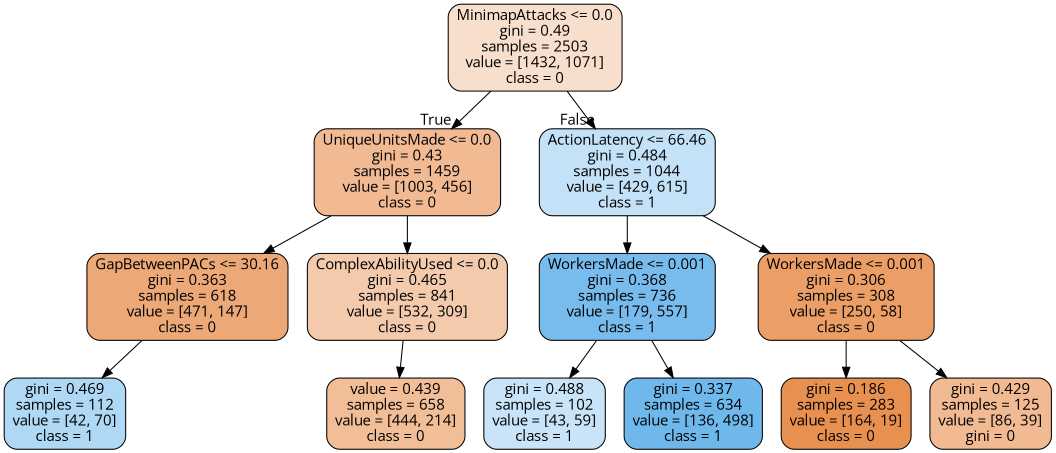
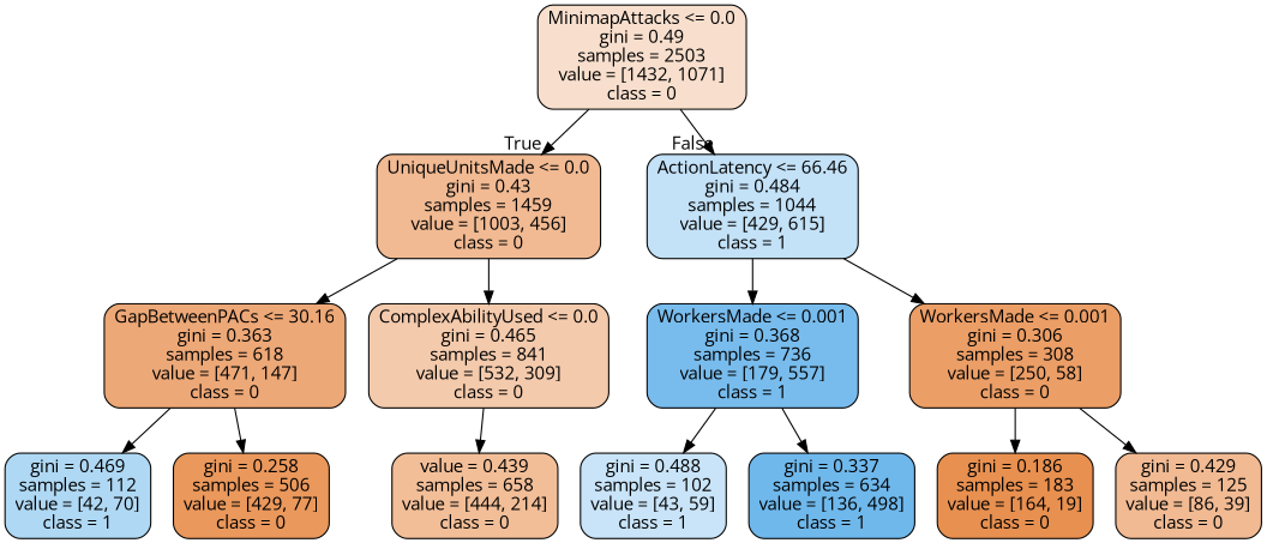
  digraph {
    fontname="Open Sans"
    node [color=black fillcolor="#e581398b" fontname="Open Sans" shape=box style="filled, rounded"]
    edge [fontname="Open Sans"]
    n1 [fillcolor="#e5813940" label="MinimapAttacks <= 0.0\ngini = 0.49\nsamples = 2503\nvalue = [1432, 1071]\nclass = 0"]
    n2 [label="UniqueUnitsMade <= 0.0\ngini = 0.43\nsamples = 1459\nvalue = [1003, 456]\nclass = 0"]
    n3 [fillcolor="#399de54d" label="ActionLatency <= 66.46\ngini = 0.484\nsamples = 1044\nvalue = [429, 615]\nclass = 1"]
    n4 [fillcolor="#e58139af" label="GapBetweenPACs <= 30.16\ngini = 0.363\nsamples = 618\nvalue = [471, 147]\nclass = 0"]
    n5 [fillcolor="#e581396b" label="ComplexAbilityUsed <= 0.0\ngini = 0.465\nsamples = 841\nvalue = [532, 309]\nclass = 0"]
    n6 [fillcolor="#399de5ad" label="WorkersMade <= 0.001\ngini = 0.368\nsamples = 736\nvalue = [179, 557]\nclass = 1"]
    n7 [fillcolor="#e58139c4" label="WorkersMade <= 0.001\ngini = 0.306\nsamples = 308\nvalue = [250, 58]\nclass = 0"]
    n8 [fillcolor="#399de566" label="gini = 0.469\nsamples = 112\nvalue = [42, 70]\nclass = 1"]
+   n9 [fillcolor="#e58139d1" label="gini = 0.258\nsamples = 506\nvalue = [429, 77]\nclass = 0"]
    n10 [fillcolor="#e5813984" label="value = 0.439\nsamples = 658\nvalue = [444, 214]\nclass = 0"]
    n11 [fillcolor="#399de545" label="gini = 0.488\nsamples = 102\nvalue = [43, 59]\nclass = 1"]
    n12 [fillcolor="#399de5b9" label="gini = 0.337\nsamples = 634\nvalue = [136, 498]\nclass = 1"]
-   n13 [fillcolor="#e58139e1" label="gini = 0.186\nsamples = 283\nvalue = [164, 19]\nclass = 0"]
-   n14 [label="gini = 0.429\nsamples = 125\nvalue = [86, 39]\ngini = 0"]
+   n13 [fillcolor="#e58139e1" label="gini = 0.186\nsamples = 183\nvalue = [164, 19]\nclass = 0"]
+   n14 [label="gini = 0.429\nsamples = 125\nvalue = [86, 39]\nclass = 0"]
    n1 -> n2 [headlabel=True labelangle=45 labeldistance=2.5]
    n1 -> n3 [headlabel=False labelangle=-45 labeldistance=2.5]
    n2 -> n4
    n2 -> n5
    n3 -> n6
    n3 -> n7
    n4 -> n8
+   n4 -> n9
    n5 -> n10
    n6 -> n11
    n6 -> n12
    n7 -> n13
    n7 -> n14
  }
